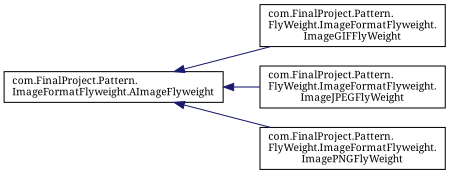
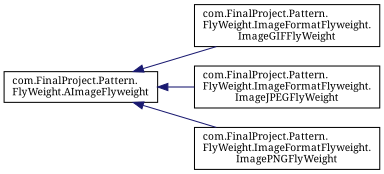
  digraph {
    rankdir=LR
    fontname="Noto Serif"
    node [color=black fillcolor=white fontname="Noto Serif" fontsize=10 shape=record style=filled]
    edge [color=midnightblue dir=back fontname="Noto Serif" fontsize=10 labelfontname=Helvetica labelfontsize=10 style=solid]
-   n1 [height=0.2 label="com.FinalProject.Pattern.\lImageFormatFlyweight.AImageFlyweight" width=0.4]
+   n1 [height=0.2 label="com.FinalProject.Pattern.\lFlyWeight.AImageFlyweight" width=0.4]
    n2 [height=0.2 label="com.FinalProject.Pattern.\lFlyWeight.ImageFormatFlyweight.\lImageGIFFlyWeight" width=0.4]
    n3 [height=0.2 label="com.FinalProject.Pattern.\lFlyWeight.ImageFormatFlyweight.\lImageJPEGFlyWeight" width=0.4]
    n4 [height=0.2 label="com.FinalProject.Pattern.\lFlyWeight.ImageFormatFlyweight.\lImagePNGFlyWeight" width=0.4]
    n1 -> n2
    n1 -> n3
    n1 -> n4
  }
